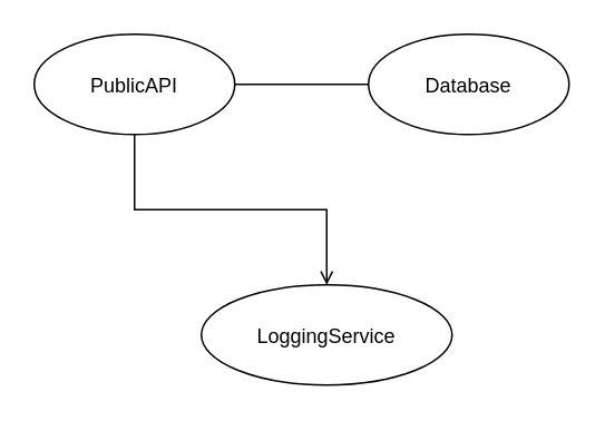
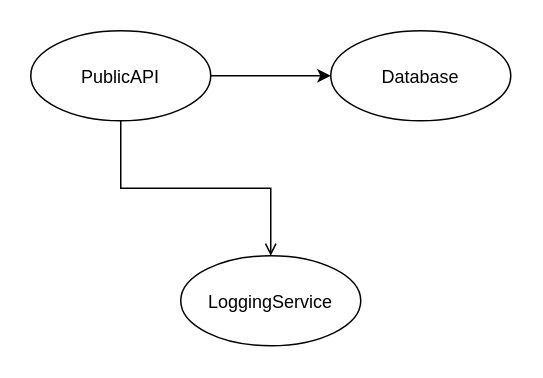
  <mxCell id="0" />
  <mxCell id="1" parent="0" />
  <mxCell id="2" value="PublicAPI" style="shape=ellipse;fillColor=#ffffff;strokeColor=#000000;" vertex="1" parent="1"><mxGeometry x="20" y="20" width="120" height="60" as="geometry" /></mxCell>
  <mxCell id="3" value="Database" style="shape=ellipse;fillColor=#ffffff;strokeColor=#000000;" vertex="1" parent="1"><mxGeometry x="220" y="20" width="120" height="60" as="geometry" /></mxCell>
- <mxCell id="4" value="LoggingService" style="shape=ellipse;fillColor=#ffffff;strokeColor=#000000;" vertex="1" parent="1"><mxGeometry x="120" y="170" width="150" height="60" as="geometry" /></mxCell>
- <mxCell id="5" style="edgeStyle=orthogonalEdgeStyle;rounded=0;endArrow=none;" edge="1" parent="1" source="2" target="3"><mxGeometry relative="1" as="geometry" /></mxCell>
+ <mxCell id="4" value="LoggingService" style="shape=ellipse;fillColor=#ffffff;strokeColor=#000000;" vertex="1" parent="1"><mxGeometry x="120" y="170" width="120" height="60" as="geometry" /></mxCell>
+ <mxCell id="5" style="edgeStyle=orthogonalEdgeStyle;rounded=0;" edge="1" parent="1" source="2" target="3"><mxGeometry relative="1" as="geometry" /></mxCell>
  <mxCell id="6" style="edgeStyle=orthogonalEdgeStyle;rounded=0;endArrow=open;" edge="1" parent="1" source="2" target="4"><mxGeometry relative="1" as="geometry" /></mxCell>
